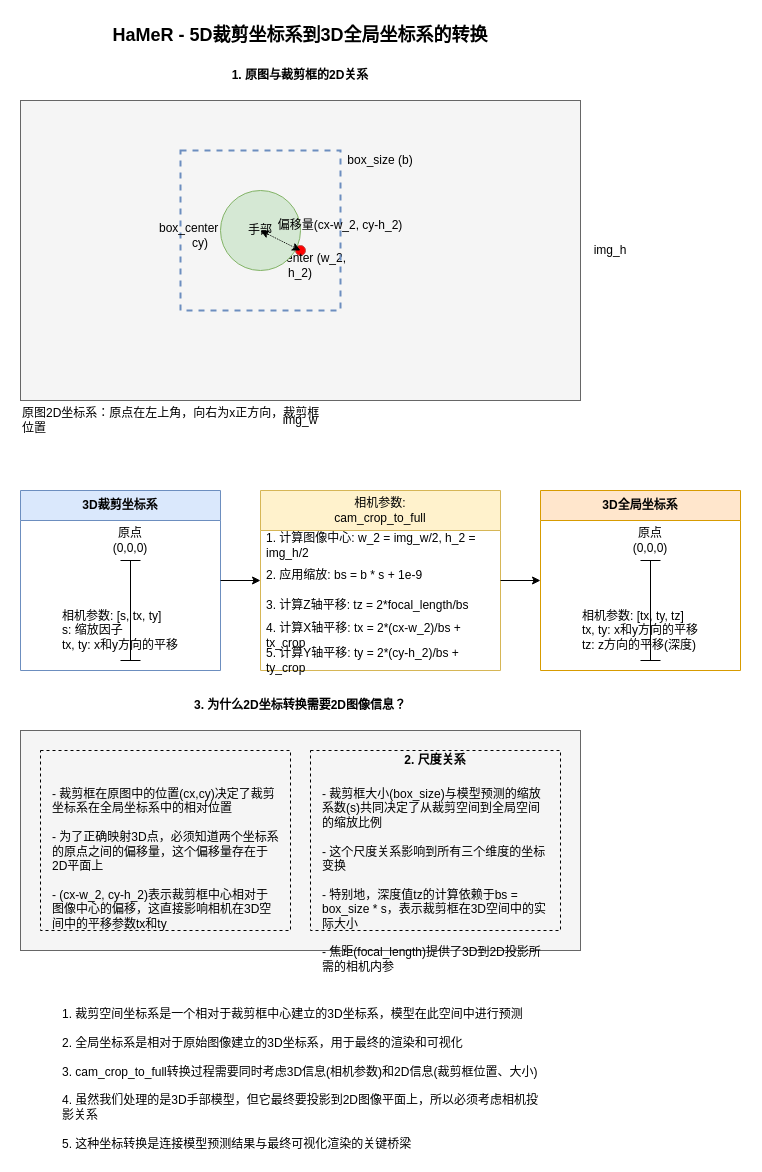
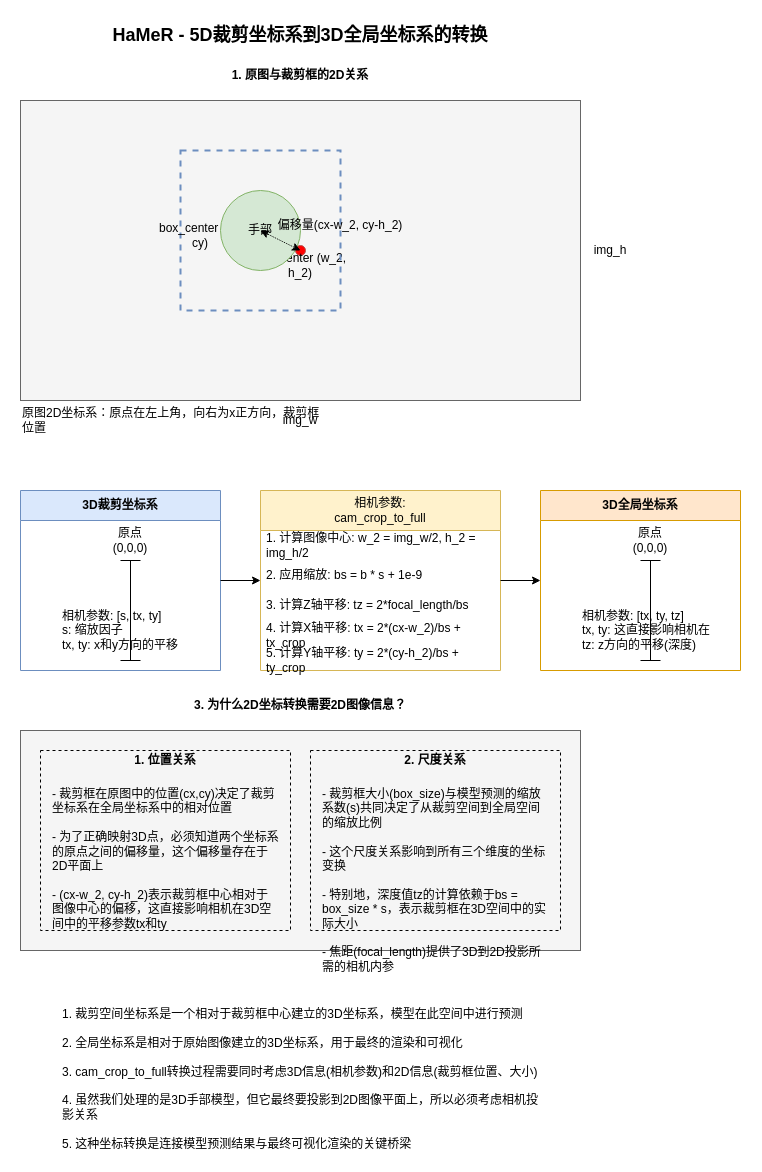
  <mxCell id="0" />
  <mxCell id="1" parent="0" />
  <mxCell id="2" value="&lt;font style=&quot;font-size: 18px;&quot;&gt;&lt;b&gt;HaMeR - 5D裁剪坐标系到3D全局坐标系的转换&lt;/b&gt;&lt;/font&gt;" style="text;html=1;strokeColor=none;fillColor=none;align=center;verticalAlign=middle;whiteSpace=wrap;rounded=0;" vertex="1" parent="1"><mxGeometry x="60" y="20" width="480" height="30" as="geometry" /></mxCell>
  <mxCell id="3" value="&lt;b&gt;1. 原图与裁剪框的2D关系&lt;/b&gt;" style="text;html=1;strokeColor=none;fillColor=none;align=center;verticalAlign=middle;whiteSpace=wrap;rounded=0;" vertex="1" parent="1"><mxGeometry x="60" y="60" width="480" height="30" as="geometry" /></mxCell>
  <mxCell id="4" value="" style="rounded=0;whiteSpace=wrap;html=1;fillColor=#f5f5f5;strokeColor=#666666;fontColor=#333333;" vertex="1" parent="1"><mxGeometry x="20" y="100" width="560" height="300" as="geometry" /></mxCell>
  <mxCell id="5" value="" style="ellipse;whiteSpace=wrap;html=1;aspect=fixed;fillColor=#FF0000;strokeColor=#b85450;" vertex="1" parent="1"><mxGeometry x="295" y="245" width="10" height="10" as="geometry" /></mxCell>
  <mxCell id="6" value="img_center (w_2, h_2)" style="text;html=1;strokeColor=none;fillColor=none;align=center;verticalAlign=middle;whiteSpace=wrap;rounded=0;" vertex="1" parent="1"><mxGeometry x="240" y="255" width="120" height="20" as="geometry" /></mxCell>
  <mxCell id="7" value="" style="rounded=0;whiteSpace=wrap;html=1;fillColor=none;strokeColor=#6c8ebf;strokeWidth=2;dashed=1;" vertex="1" parent="1"><mxGeometry x="180" y="150" width="160" height="160" as="geometry" /></mxCell>
  <mxCell id="8" value="" style="ellipse;whiteSpace=wrap;html=1;aspect=fixed;fillColor=#0000FF;strokeColor=#6c8ebf;" vertex="1" parent="1"><mxGeometry x="255" y="225" width="10" height="10" as="geometry" /></mxCell>
  <mxCell id="9" value="box_center (cx, cy)" style="text;html=1;strokeColor=none;fillColor=none;align=center;verticalAlign=middle;whiteSpace=wrap;rounded=0;" vertex="1" parent="1"><mxGeometry x="150" y="225" width="100" height="20" as="geometry" /></mxCell>
  <mxCell id="10" value="" style="ellipse;whiteSpace=wrap;html=1;fillColor=#d5e8d4;strokeColor=#82b366;" vertex="1" parent="1"><mxGeometry x="220" y="190" width="80" height="80" as="geometry" /></mxCell>
  <mxCell id="11" value="手部" style="text;html=1;strokeColor=none;fillColor=none;align=center;verticalAlign=middle;whiteSpace=wrap;rounded=0;" vertex="1" parent="1"><mxGeometry x="240" y="220" width="40" height="20" as="geometry" /></mxCell>
  <mxCell id="12" value="img_w" style="text;html=1;strokeColor=none;fillColor=none;align=center;verticalAlign=middle;whiteSpace=wrap;rounded=0;" vertex="1" parent="1"><mxGeometry x="280" y="410" width="40" height="20" as="geometry" /></mxCell>
  <mxCell id="13" value="img_h" style="text;html=1;strokeColor=none;fillColor=none;align=center;verticalAlign=middle;whiteSpace=wrap;rounded=0;" vertex="1" parent="1"><mxGeometry x="590" y="240" width="40" height="20" as="geometry" /></mxCell>
- <mxCell id="14" value="box_size (b)" style="text;html=1;strokeColor=none;fillColor=none;align=center;verticalAlign=middle;whiteSpace=wrap;rounded=0;" vertex="1" parent="1"><mxGeometry x="340" y="150" width="80" height="20" as="geometry" /></mxCell>
  <mxCell id="15" value="" style="endArrow=classic;startArrow=classic;html=1;rounded=0;exitX=0.5;exitY=0.5;exitDx=0;exitDy=0;entryX=0.5;entryY=0.5;entryDx=0;entryDy=0;dashed=1;dashPattern=1 1;" edge="1" parent="1" source="8" target="5"><mxGeometry width="50" height="50" relative="1" as="geometry"><mxPoint x="290" y="350" as="sourcePoint" /><mxPoint x="340" y="300" as="targetPoint" /></mxGeometry></mxCell>
  <mxCell id="16" value="偏移量(cx-w_2, cy-h_2)" style="text;html=1;strokeColor=none;fillColor=none;align=center;verticalAlign=middle;whiteSpace=wrap;rounded=0;rotation=0;" vertex="1" parent="1"><mxGeometry x="270" y="215" width="140" height="20" as="geometry" /></mxCell>
  <mxCell id="17" value="原图2D坐标系：原点在左上角，向右为x正方向，裁剪框位置" style="text;html=1;strokeColor=none;fillColor=none;align=left;verticalAlign=middle;whiteSpace=wrap;rounded=0;" vertex="1" parent="1"><mxGeometry x="20" y="410" width="300" height="20" as="geometry" /></mxCell>
  <mxCell id="18" value="3D裁剪坐标系" style="swimlane;whiteSpace=wrap;html=1;fillColor=#dae8fc;strokeColor=#6c8ebf;startSize=30;" vertex="1" parent="1"><mxGeometry x="20" y="490" width="200" height="180" as="geometry" /></mxCell>
  <mxCell id="19" value="原点(0,0,0)" style="text;html=1;strokeColor=none;fillColor=none;align=center;verticalAlign=middle;whiteSpace=wrap;rounded=0;" vertex="1" parent="18"><mxGeometry x="80" y="40" width="60" height="20" as="geometry" /></mxCell>
  <mxCell id="20" value="" style="shape=crossbar;whiteSpace=wrap;html=1;rounded=1;direction=south;" vertex="1" parent="18"><mxGeometry x="100" y="70" width="20" height="100" as="geometry" /></mxCell>
  <mxCell id="21" value="相机参数: [s, tx, ty]&lt;br&gt;s: 缩放因子&lt;br&gt;tx, ty: x和y方向的平移" style="text;html=1;strokeColor=none;fillColor=none;align=left;verticalAlign=middle;whiteSpace=wrap;rounded=0;" vertex="1" parent="18"><mxGeometry x="40" y="110" width="150" height="60" as="geometry" /></mxCell>
  <mxCell id="22" value="相机参数:&lt;br&gt;cam_crop_to_full" style="swimlane;fontStyle=0;childLayout=stackLayout;horizontal=1;startSize=40;horizontalStack=0;resizeParent=1;resizeParentMax=0;resizeLast=0;collapsible=1;marginBottom=0;whiteSpace=wrap;html=1;fillColor=#fff2cc;strokeColor=#d6b656;" vertex="1" parent="1"><mxGeometry x="260" y="490" width="240" height="180" as="geometry" /></mxCell>
  <mxCell id="23" value="1. 计算图像中心: w_2 = img_w/2, h_2 = img_h/2" style="text;strokeColor=none;fillColor=none;align=left;verticalAlign=middle;whiteSpace=wrap;rounded=0;spacingLeft=4;spacingRight=4;" vertex="1" parent="22"><mxGeometry y="40" width="240" height="30" as="geometry" /></mxCell>
  <mxCell id="24" value="2. 应用缩放: bs = b * s + 1e-9" style="text;strokeColor=none;fillColor=none;align=left;verticalAlign=middle;whiteSpace=wrap;rounded=0;spacingLeft=4;spacingRight=4;" vertex="1" parent="22"><mxGeometry y="70" width="240" height="30" as="geometry" /></mxCell>
  <mxCell id="25" value="3. 计算Z轴平移: tz = 2*focal_length/bs" style="text;strokeColor=none;fillColor=none;align=left;verticalAlign=middle;whiteSpace=wrap;rounded=0;spacingLeft=4;spacingRight=4;" vertex="1" parent="22"><mxGeometry y="100" width="240" height="30" as="geometry" /></mxCell>
  <mxCell id="26" value="4. 计算X轴平移: tx = 2*(cx-w_2)/bs + tx_crop" style="text;strokeColor=none;fillColor=none;align=left;verticalAlign=middle;whiteSpace=wrap;rounded=0;spacingLeft=4;spacingRight=4;" vertex="1" parent="22"><mxGeometry y="130" width="240" height="30" as="geometry" /></mxCell>
  <mxCell id="27" value="5. 计算Y轴平移: ty = 2*(cy-h_2)/bs + ty_crop" style="text;strokeColor=none;fillColor=none;align=left;verticalAlign=middle;whiteSpace=wrap;rounded=0;spacingLeft=4;spacingRight=4;" vertex="1" parent="22"><mxGeometry y="160" width="240" height="20" as="geometry" /></mxCell>
  <mxCell id="28" value="3D全局坐标系" style="swimlane;whiteSpace=wrap;html=1;fillColor=#ffe6cc;strokeColor=#d79b00;startSize=30;" vertex="1" parent="1"><mxGeometry x="540" y="490" width="200" height="180" as="geometry" /></mxCell>
  <mxCell id="29" value="原点(0,0,0)" style="text;html=1;strokeColor=none;fillColor=none;align=center;verticalAlign=middle;whiteSpace=wrap;rounded=0;" vertex="1" parent="28"><mxGeometry x="80" y="40" width="60" height="20" as="geometry" /></mxCell>
  <mxCell id="30" value="" style="shape=crossbar;whiteSpace=wrap;html=1;rounded=1;direction=south;" vertex="1" parent="28"><mxGeometry x="100" y="70" width="20" height="100" as="geometry" /></mxCell>
- <mxCell id="31" value="相机参数: [tx, ty, tz]&lt;br&gt;tx, ty: x和y方向的平移&lt;br&gt;tz: z方向的平移(深度)" style="text;html=1;strokeColor=none;fillColor=none;align=left;verticalAlign=middle;whiteSpace=wrap;rounded=0;" vertex="1" parent="28"><mxGeometry x="40" y="110" width="150" height="60" as="geometry" /></mxCell>
+ <mxCell id="31" value="相机参数: [tx, ty, tz]&lt;br&gt;tx, ty: 这直接影响相机在&lt;br&gt;tz: z方向的平移(深度)" style="text;html=1;strokeColor=none;fillColor=none;align=left;verticalAlign=middle;whiteSpace=wrap;rounded=0;" vertex="1" parent="28"><mxGeometry x="40" y="110" width="150" height="60" as="geometry" /></mxCell>
  <mxCell id="32" value="" style="endArrow=classic;html=1;rounded=0;exitX=1;exitY=0.5;exitDx=0;exitDy=0;entryX=0;entryY=0.5;entryDx=0;entryDy=0;" edge="1" parent="1" source="18" target="22"><mxGeometry width="50" height="50" relative="1" as="geometry"><mxPoint x="290" y="600" as="sourcePoint" /><mxPoint x="340" y="550" as="targetPoint" /></mxGeometry></mxCell>
  <mxCell id="33" value="" style="endArrow=classic;html=1;rounded=0;exitX=1;exitY=0.5;exitDx=0;exitDy=0;entryX=0;entryY=0.5;entryDx=0;entryDy=0;" edge="1" parent="1" source="22" target="28"><mxGeometry width="50" height="50" relative="1" as="geometry"><mxPoint x="290" y="600" as="sourcePoint" /><mxPoint x="340" y="550" as="targetPoint" /></mxGeometry></mxCell>
  <mxCell id="34" value="&lt;b&gt;3. 为什么2D坐标转换需要2D图像信息？&lt;/b&gt;" style="text;html=1;strokeColor=none;fillColor=none;align=center;verticalAlign=middle;whiteSpace=wrap;rounded=0;" vertex="1" parent="1"><mxGeometry x="60" y="690" width="480" height="30" as="geometry" /></mxCell>
  <mxCell id="35" value="" style="rounded=0;whiteSpace=wrap;html=1;fillColor=#f5f5f5;strokeColor=#666666;fontColor=#333333;" vertex="1" parent="1"><mxGeometry x="20" y="730" width="560" height="220" as="geometry" /></mxCell>
  <mxCell id="36" value="" style="rounded=0;whiteSpace=wrap;html=1;fillColor=none;strokeColor=#000000;dashed=1;" vertex="1" parent="1"><mxGeometry x="40" y="750" width="250" height="180" as="geometry" /></mxCell>
  <mxCell id="37" value="" style="rounded=0;whiteSpace=wrap;html=1;fillColor=none;strokeColor=#000000;dashed=1;" vertex="1" parent="1"><mxGeometry x="310" y="750" width="250" height="180" as="geometry" /></mxCell>
+ <mxCell id="38" value="1. 位置关系" style="text;html=1;strokeColor=none;fillColor=none;align=center;verticalAlign=middle;whiteSpace=wrap;rounded=0;fontStyle=1" vertex="1" parent="1"><mxGeometry x="40" y="750" width="250" height="20" as="geometry" /></mxCell>
  <mxCell id="39" value="- 裁剪框在原图中的位置(cx,cy)决定了裁剪坐标系在全局坐标系中的相对位置&lt;br&gt;&lt;br&gt;- 为了正确映射3D点，必须知道两个坐标系的原点之间的偏移量，这个偏移量存在于2D平面上&lt;br&gt;&lt;br&gt;- (cx-w_2, cy-h_2)表示裁剪框中心相对于图像中心的偏移，这直接影响相机在3D空间中的平移参数tx和ty" style="text;html=1;strokeColor=none;fillColor=none;align=left;verticalAlign=top;whiteSpace=wrap;rounded=0;" vertex="1" parent="1"><mxGeometry x="50" y="780" width="230" height="140" as="geometry" /></mxCell>
  <mxCell id="40" value="2. 尺度关系" style="text;html=1;strokeColor=none;fillColor=none;align=center;verticalAlign=middle;whiteSpace=wrap;rounded=0;fontStyle=1" vertex="1" parent="1"><mxGeometry x="310" y="750" width="250" height="20" as="geometry" /></mxCell>
  <mxCell id="41" value="- 裁剪框大小(box_size)与模型预测的缩放系数(s)共同决定了从裁剪空间到全局空间的缩放比例&lt;br&gt;&lt;br&gt;- 这个尺度关系影响到所有三个维度的坐标变换&lt;br&gt;&lt;br&gt;- 特别地，深度值tz的计算依赖于bs = box_size * s，表示裁剪框在3D空间中的实际大小&lt;br&gt;&lt;br&gt;- 焦距(focal_length)提供了3D到2D投影所需的相机内参" style="text;html=1;strokeColor=none;fillColor=none;align=left;verticalAlign=top;whiteSpace=wrap;rounded=0;" vertex="1" parent="1"><mxGeometry x="320" y="780" width="230" height="140" as="geometry" /></mxCell>
  <mxCell id="42" value="1. 裁剪空间坐标系是一个相对于裁剪框中心建立的3D坐标系，模型在此空间中进行预测&lt;br&gt;&lt;br&gt;2. 全局坐标系是相对于原始图像建立的3D坐标系，用于最终的渲染和可视化&lt;br&gt;&lt;br&gt;3. cam_crop_to_full转换过程需要同时考虑3D信息(相机参数)和2D信息(裁剪框位置、大小)&lt;br&gt;&lt;br&gt;4. 虽然我们处理的是3D手部模型，但它最终要投影到2D图像平面上，所以必须考虑相机投影关系&lt;br&gt;&lt;br&gt;5. 这种坐标转换是连接模型预测结果与最终可视化渲染的关键桥梁" style="text;html=1;strokeColor=none;fillColor=none;align=left;verticalAlign=top;whiteSpace=wrap;rounded=0;" vertex="1" parent="1"><mxGeometry x="60" y="1000" width="480" height="150" as="geometry" /></mxCell>
